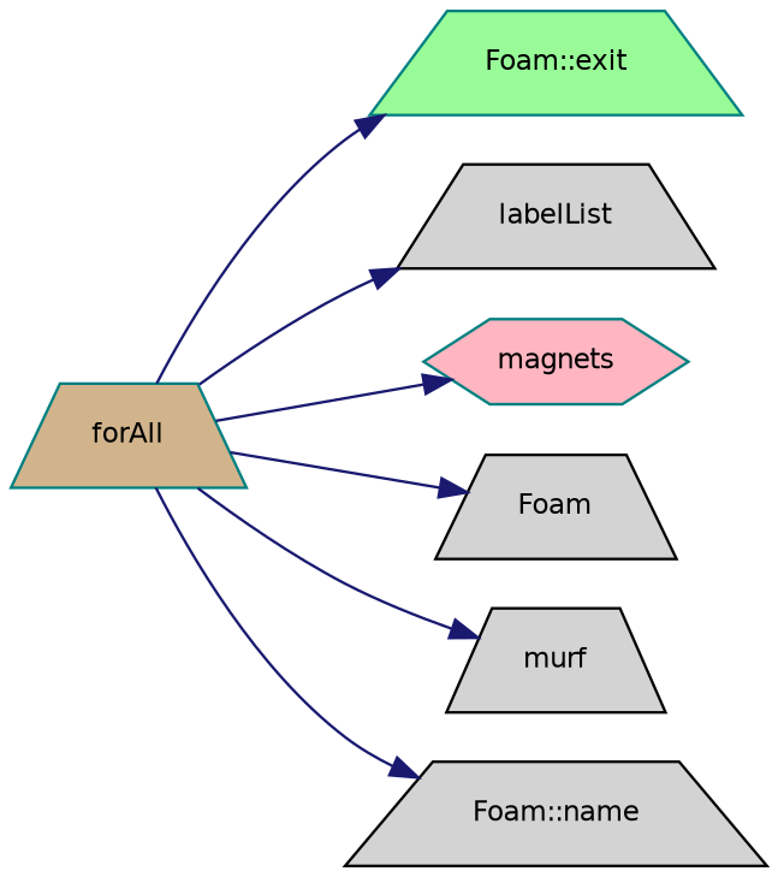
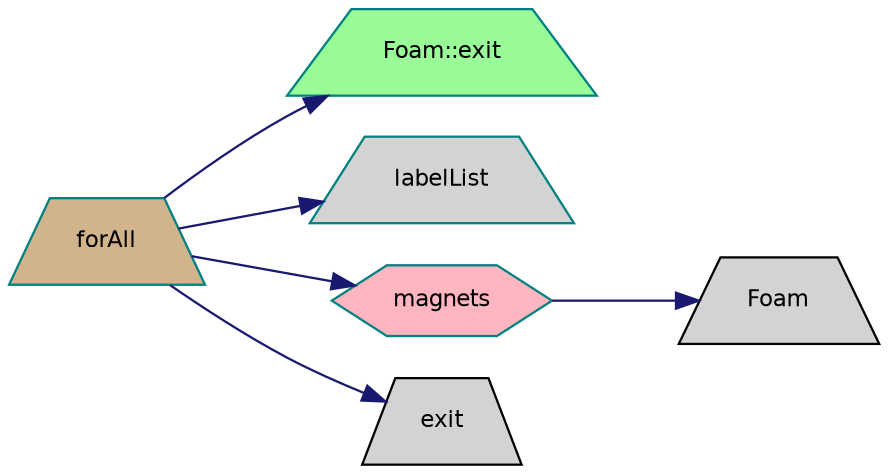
  digraph {
    rankdir=LR
    node [color=black fillcolor=lightgrey fontname=Helvetica fontsize=10 shape=trapezium style=filled]
    edge [color=midnightblue fontname=Helvetica fontsize=10 labelfontname=Helvetica labelfontsize=10 style=solid]
    n1 [color=teal fillcolor=tan fontcolor=black height=0.2 label=forAll width=0.4]
    n2 [color=teal fillcolor=palegreen height=0.2 label="Foam::exit" width=0.4]
-   n3 [height=0.2 label=labelList width=0.4]
+   n3 [color=teal height=0.2 label=labelList width=0.4]
    n4 [color=teal fillcolor=lightpink height=0.2 label=magnets shape=hexagon width=0.4]
    n5 [height=0.2 label=Foam width=0.4]
-   n6 [height=0.2 label=murf width=0.4]
-   n7 [height=0.2 label="Foam::name" width=0.4]
+   n6 [height=0.2 label=exit width=0.4]
    n1 -> n2
    n1 -> n3
    n1 -> n4
-   n1 -> n5
+   n4 -> n5
    n1 -> n6
-   n1 -> n7
  }
